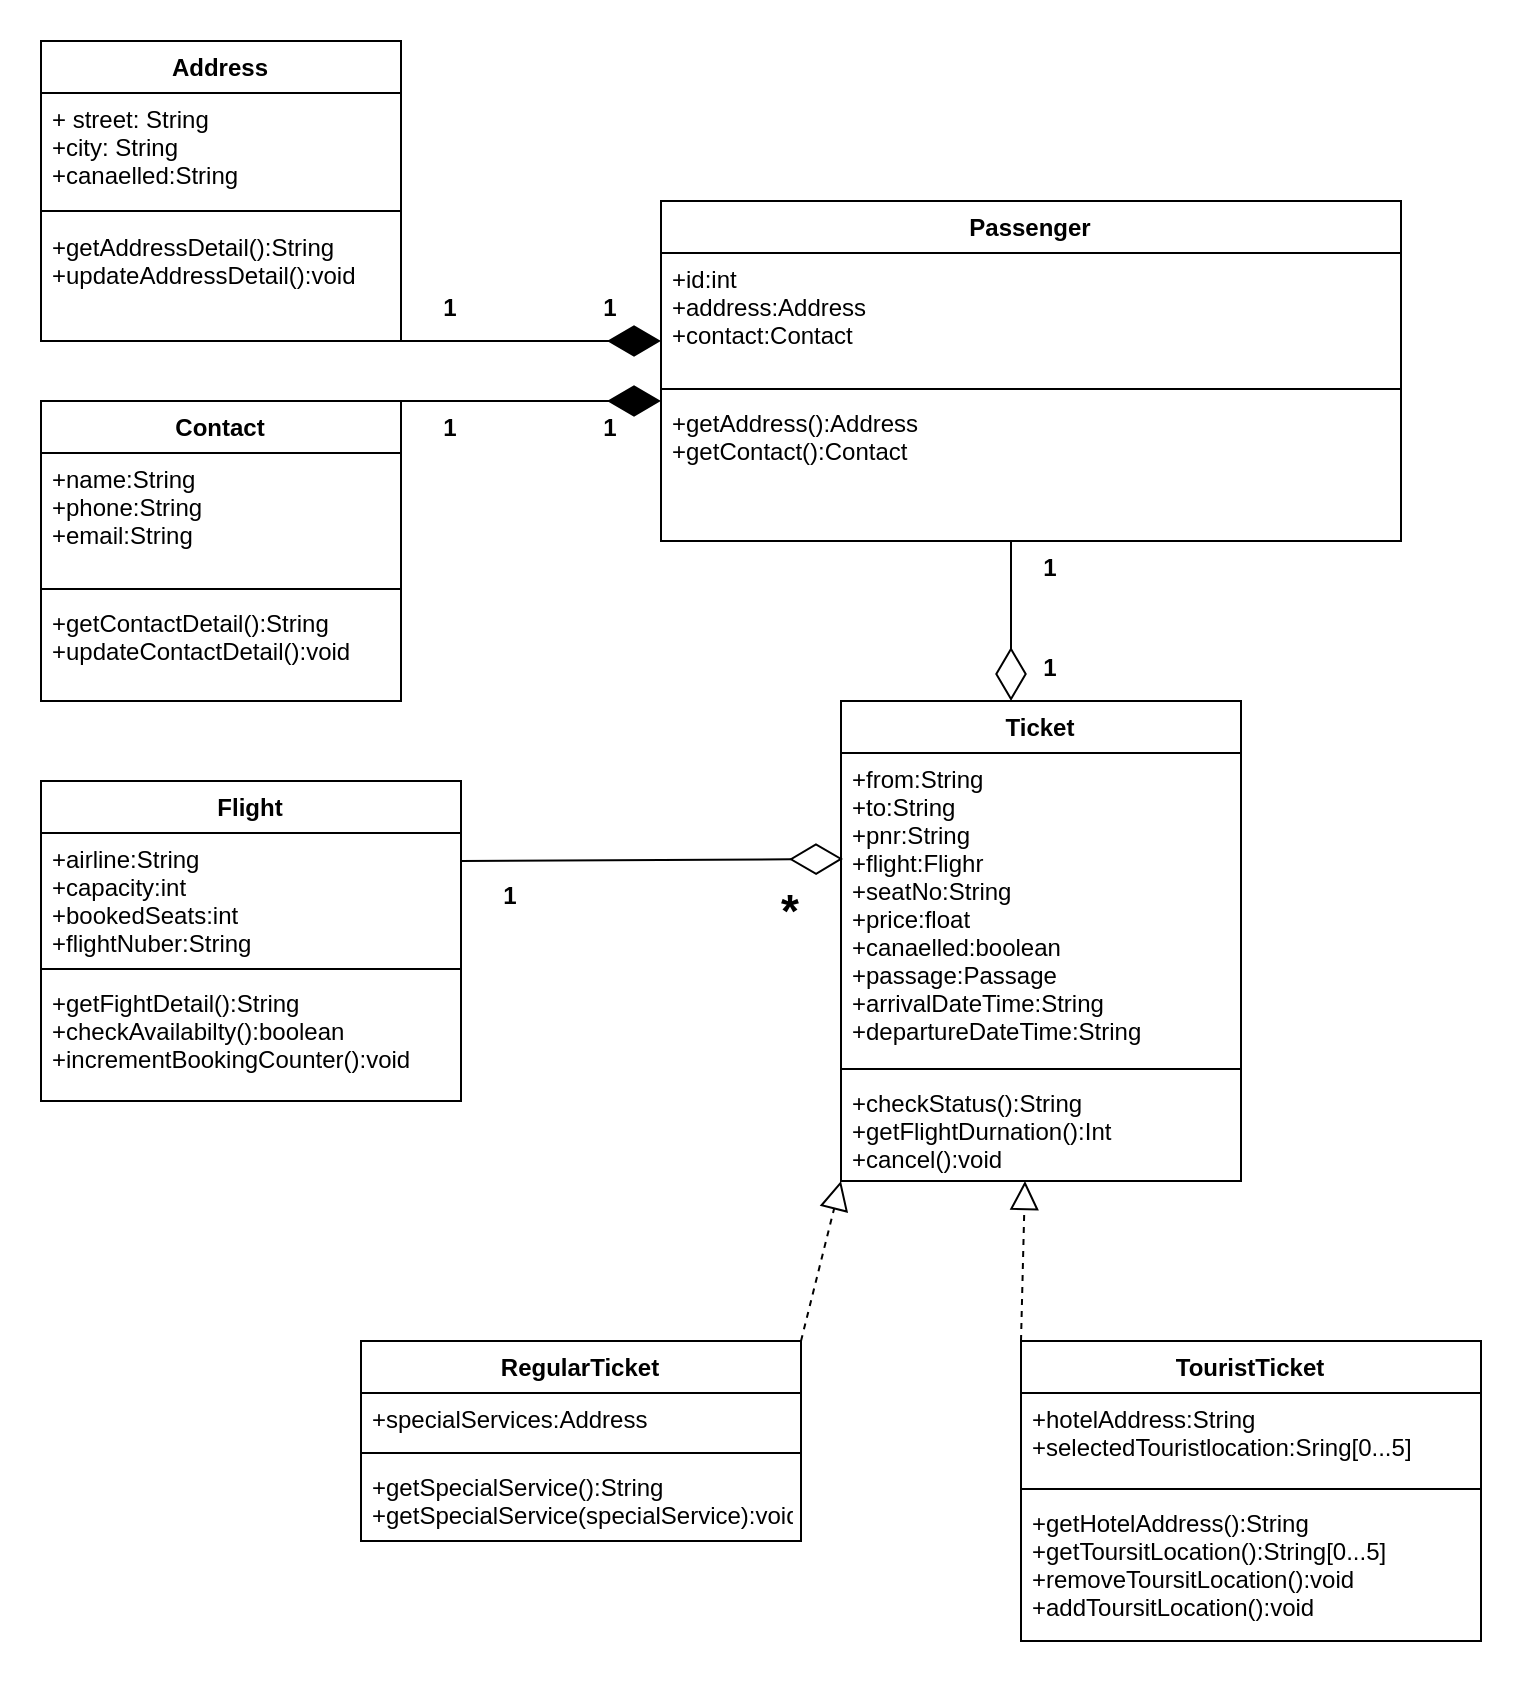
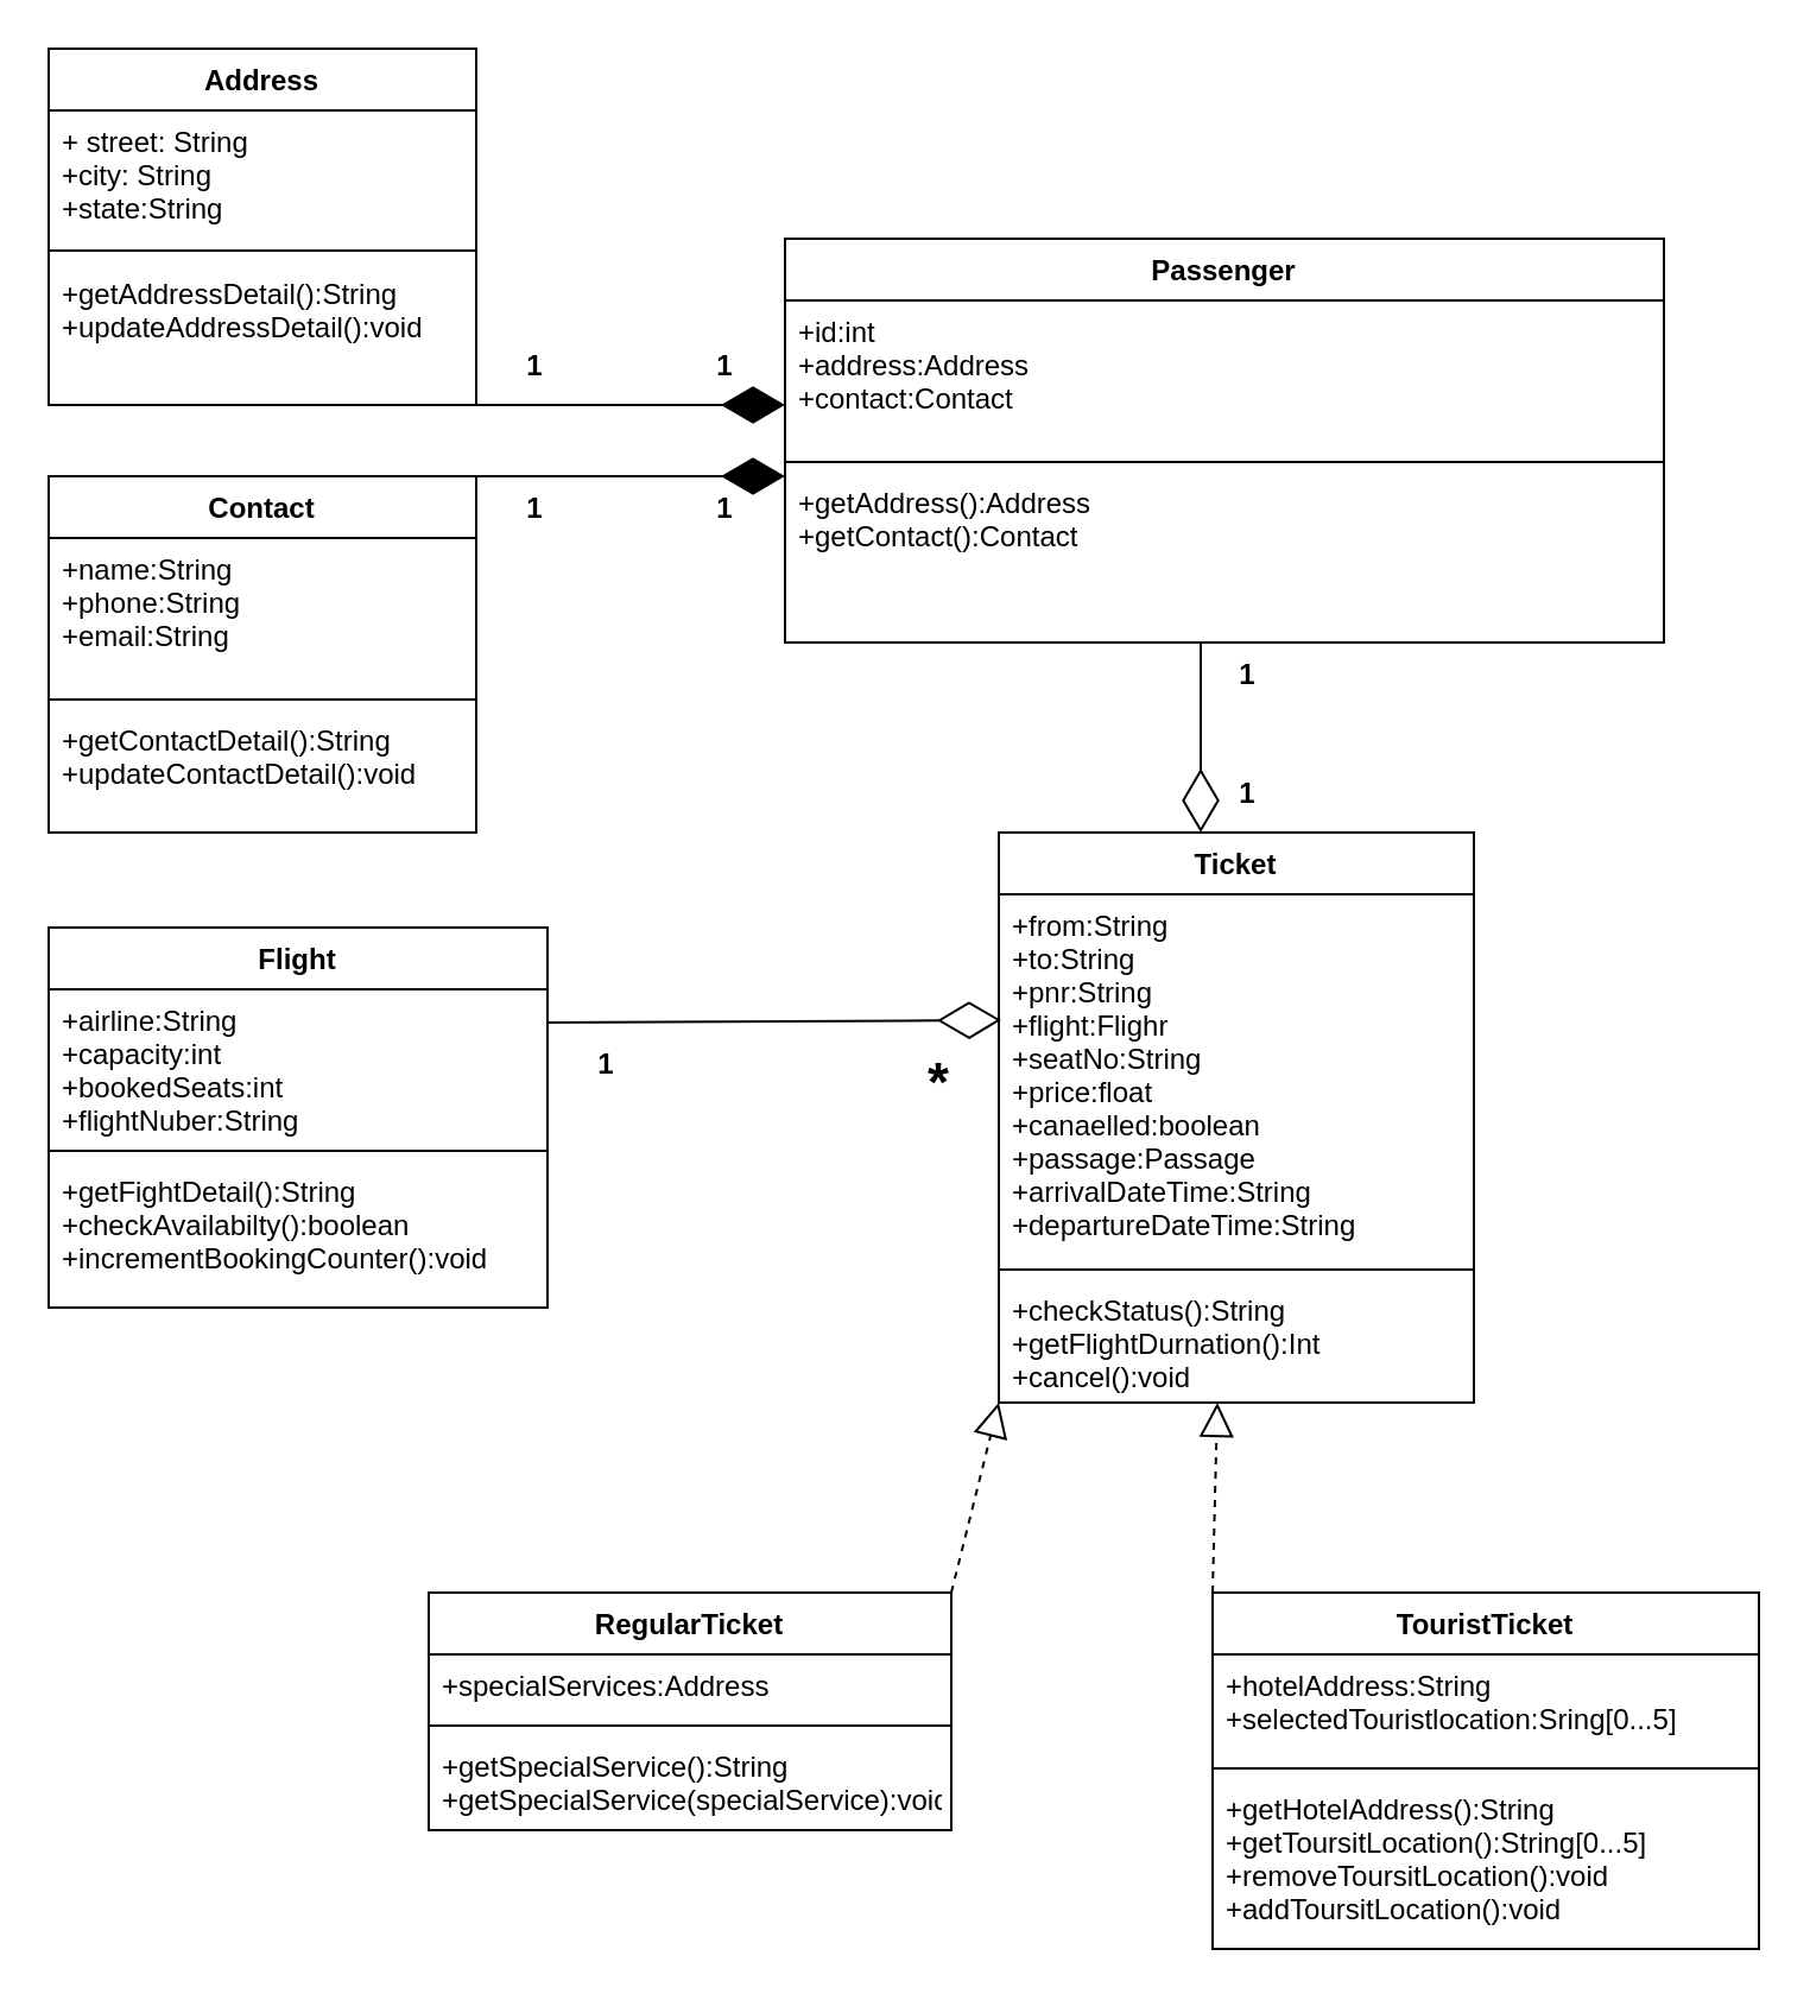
  <mxCell id="0" />
  <mxCell id="1" parent="0" />
  <mxCell id="2" value="Address" style="swimlane;fontStyle=1;align=center;verticalAlign=top;childLayout=stackLayout;horizontal=1;startSize=26;horizontalStack=0;resizeParent=1;resizeParentMax=0;resizeLast=0;collapsible=1;marginBottom=0;" parent="1" vertex="1"><mxGeometry x="20" y="20" width="180" height="150" as="geometry" /></mxCell>
- <mxCell id="3" value="+ street: String&#10;+city: String&#10;+canaelled:String" style="text;strokeColor=none;fillColor=none;align=left;verticalAlign=top;spacingLeft=4;spacingRight=4;overflow=hidden;rotatable=0;points=[[0,0.5],[1,0.5]];portConstraint=eastwest;" parent="2" vertex="1"><mxGeometry y="26" width="180" height="54" as="geometry" /></mxCell>
+ <mxCell id="3" value="+ street: String&#10;+city: String&#10;+state:String" style="text;strokeColor=none;fillColor=none;align=left;verticalAlign=top;spacingLeft=4;spacingRight=4;overflow=hidden;rotatable=0;points=[[0,0.5],[1,0.5]];portConstraint=eastwest;" parent="2" vertex="1"><mxGeometry y="26" width="180" height="54" as="geometry" /></mxCell>
  <mxCell id="4" value="" style="line;strokeWidth=1;fillColor=none;align=left;verticalAlign=middle;spacingTop=-1;spacingLeft=3;spacingRight=3;rotatable=0;labelPosition=right;points=[];portConstraint=eastwest;" parent="2" vertex="1"><mxGeometry y="80" width="180" height="10" as="geometry" /></mxCell>
  <mxCell id="5" value="+getAddressDetail():String&#10;+updateAddressDetail():void" style="text;strokeColor=none;fillColor=none;align=left;verticalAlign=top;spacingLeft=4;spacingRight=4;overflow=hidden;rotatable=0;points=[[0,0.5],[1,0.5]];portConstraint=eastwest;" parent="2" vertex="1"><mxGeometry y="90" width="180" height="60" as="geometry" /></mxCell>
  <mxCell id="6" value="Contact" style="swimlane;fontStyle=1;align=center;verticalAlign=top;childLayout=stackLayout;horizontal=1;startSize=26;horizontalStack=0;resizeParent=1;resizeParentMax=0;resizeLast=0;collapsible=1;marginBottom=0;" parent="1" vertex="1"><mxGeometry x="20" y="200" width="180" height="150" as="geometry" /></mxCell>
  <mxCell id="7" value="+name:String&#10;+phone:String&#10;+email:String" style="text;strokeColor=none;fillColor=none;align=left;verticalAlign=top;spacingLeft=4;spacingRight=4;overflow=hidden;rotatable=0;points=[[0,0.5],[1,0.5]];portConstraint=eastwest;" parent="6" vertex="1"><mxGeometry y="26" width="180" height="64" as="geometry" /></mxCell>
  <mxCell id="8" value="" style="line;strokeWidth=1;fillColor=none;align=left;verticalAlign=middle;spacingTop=-1;spacingLeft=3;spacingRight=3;rotatable=0;labelPosition=right;points=[];portConstraint=eastwest;" parent="6" vertex="1"><mxGeometry y="90" width="180" height="8" as="geometry" /></mxCell>
  <mxCell id="9" value="+getContactDetail():String&#10;+updateContactDetail():void" style="text;strokeColor=none;fillColor=none;align=left;verticalAlign=top;spacingLeft=4;spacingRight=4;overflow=hidden;rotatable=0;points=[[0,0.5],[1,0.5]];portConstraint=eastwest;" parent="6" vertex="1"><mxGeometry y="98" width="180" height="52" as="geometry" /></mxCell>
  <mxCell id="10" value="Passenger" style="swimlane;fontStyle=1;align=center;verticalAlign=top;childLayout=stackLayout;horizontal=1;startSize=26;horizontalStack=0;resizeParent=1;resizeParentMax=0;resizeLast=0;collapsible=1;marginBottom=0;" parent="1" vertex="1"><mxGeometry x="330" y="100" width="370" height="170" as="geometry" /></mxCell>
  <mxCell id="11" value="+id:int&#10;+address:Address&#10;+contact:Contact" style="text;strokeColor=none;fillColor=none;align=left;verticalAlign=top;spacingLeft=4;spacingRight=4;overflow=hidden;rotatable=0;points=[[0,0.5],[1,0.5]];portConstraint=eastwest;" parent="10" vertex="1"><mxGeometry y="26" width="370" height="64" as="geometry" /></mxCell>
  <mxCell id="12" value="" style="line;strokeWidth=1;fillColor=none;align=left;verticalAlign=middle;spacingTop=-1;spacingLeft=3;spacingRight=3;rotatable=0;labelPosition=right;points=[];portConstraint=eastwest;" parent="10" vertex="1"><mxGeometry y="90" width="370" height="8" as="geometry" /></mxCell>
  <mxCell id="13" value="+getAddress():Address&#10;+getContact():Contact" style="text;strokeColor=none;fillColor=none;align=left;verticalAlign=top;spacingLeft=4;spacingRight=4;overflow=hidden;rotatable=0;points=[[0,0.5],[1,0.5]];portConstraint=eastwest;" parent="10" vertex="1"><mxGeometry y="98" width="370" height="72" as="geometry" /></mxCell>
  <mxCell id="14" value="Ticket" style="swimlane;fontStyle=1;align=center;verticalAlign=top;childLayout=stackLayout;horizontal=1;startSize=26;horizontalStack=0;resizeParent=1;resizeParentMax=0;resizeLast=0;collapsible=1;marginBottom=0;" parent="1" vertex="1"><mxGeometry x="420" y="350" width="200" height="240" as="geometry" /></mxCell>
  <mxCell id="15" value="+from:String&#10;+to:String&#10;+pnr:String&#10;+flight:Flighr&#10;+seatNo:String&#10;+price:float&#10;+canaelled:boolean&#10;+passage:Passage&#10;+arrivalDateTime:String&#10;+departureDateTime:String" style="text;strokeColor=none;fillColor=none;align=left;verticalAlign=top;spacingLeft=4;spacingRight=4;overflow=hidden;rotatable=0;points=[[0,0.5],[1,0.5]];portConstraint=eastwest;" parent="14" vertex="1"><mxGeometry y="26" width="200" height="154" as="geometry" /></mxCell>
  <mxCell id="16" value="" style="line;strokeWidth=1;fillColor=none;align=left;verticalAlign=middle;spacingTop=-1;spacingLeft=3;spacingRight=3;rotatable=0;labelPosition=right;points=[];portConstraint=eastwest;" parent="14" vertex="1"><mxGeometry y="180" width="200" height="8" as="geometry" /></mxCell>
  <mxCell id="17" value="+checkStatus():String&#10;+getFlightDurnation():Int&#10;+cancel():void" style="text;strokeColor=none;fillColor=none;align=left;verticalAlign=top;spacingLeft=4;spacingRight=4;overflow=hidden;rotatable=0;points=[[0,0.5],[1,0.5]];portConstraint=eastwest;" parent="14" vertex="1"><mxGeometry y="188" width="200" height="52" as="geometry" /></mxCell>
  <mxCell id="18" value="" style="endArrow=diamondThin;endFill=1;endSize=24;html=1;" parent="1" edge="1"><mxGeometry width="160" relative="1" as="geometry"><mxPoint x="170" y="200" as="sourcePoint" /><mxPoint x="330" y="200" as="targetPoint" /><Array as="points"><mxPoint x="240" y="200" /></Array></mxGeometry></mxCell>
  <mxCell id="19" value="" style="endArrow=diamondThin;endFill=1;endSize=24;html=1;" parent="1" edge="1"><mxGeometry width="160" relative="1" as="geometry"><mxPoint x="170" y="170" as="sourcePoint" /><mxPoint x="330" y="170" as="targetPoint" /></mxGeometry></mxCell>
  <mxCell id="20" value="" style="endArrow=diamondThin;endFill=0;endSize=24;html=1;" parent="1" edge="1"><mxGeometry width="160" relative="1" as="geometry"><mxPoint x="505" y="270" as="sourcePoint" /><mxPoint x="505" y="350" as="targetPoint" /></mxGeometry></mxCell>
  <mxCell id="21" value="Flight" style="swimlane;fontStyle=1;align=center;verticalAlign=top;childLayout=stackLayout;horizontal=1;startSize=26;horizontalStack=0;resizeParent=1;resizeParentMax=0;resizeLast=0;collapsible=1;marginBottom=0;" parent="1" vertex="1"><mxGeometry x="20" y="390" width="210" height="160" as="geometry" /></mxCell>
  <mxCell id="22" value="+airline:String&#10;+capacity:int&#10;+bookedSeats:int&#10;+flightNuber:String" style="text;strokeColor=none;fillColor=none;align=left;verticalAlign=top;spacingLeft=4;spacingRight=4;overflow=hidden;rotatable=0;points=[[0,0.5],[1,0.5]];portConstraint=eastwest;" parent="21" vertex="1"><mxGeometry y="26" width="210" height="64" as="geometry" /></mxCell>
  <mxCell id="23" value="" style="line;strokeWidth=1;fillColor=none;align=left;verticalAlign=middle;spacingTop=-1;spacingLeft=3;spacingRight=3;rotatable=0;labelPosition=right;points=[];portConstraint=eastwest;" parent="21" vertex="1"><mxGeometry y="90" width="210" height="8" as="geometry" /></mxCell>
  <mxCell id="24" value="+getFightDetail():String&#10;+checkAvailabilty():boolean&#10;+incrementBookingCounter():void" style="text;strokeColor=none;fillColor=none;align=left;verticalAlign=top;spacingLeft=4;spacingRight=4;overflow=hidden;rotatable=0;points=[[0,0.5],[1,0.5]];portConstraint=eastwest;" parent="21" vertex="1"><mxGeometry y="98" width="210" height="62" as="geometry" /></mxCell>
  <mxCell id="25" value="" style="endArrow=diamondThin;endFill=0;endSize=24;html=1;entryX=0.005;entryY=0.344;entryDx=0;entryDy=0;entryPerimeter=0;" parent="1" target="15" edge="1"><mxGeometry width="160" relative="1" as="geometry"><mxPoint x="230" y="430" as="sourcePoint" /><mxPoint x="390" y="430" as="targetPoint" /></mxGeometry></mxCell>
  <mxCell id="26" value="TouristTicket" style="swimlane;fontStyle=1;align=center;verticalAlign=top;childLayout=stackLayout;horizontal=1;startSize=26;horizontalStack=0;resizeParent=1;resizeParentMax=0;resizeLast=0;collapsible=1;marginBottom=0;" parent="1" vertex="1"><mxGeometry x="510" y="670" width="230" height="150" as="geometry" /></mxCell>
  <mxCell id="27" value="+hotelAddress:String&#10;+selectedTouristlocation:Sring[0...5]&#10;&#10;" style="text;strokeColor=none;fillColor=none;align=left;verticalAlign=top;spacingLeft=4;spacingRight=4;overflow=hidden;rotatable=0;points=[[0,0.5],[1,0.5]];portConstraint=eastwest;" parent="26" vertex="1"><mxGeometry y="26" width="230" height="44" as="geometry" /></mxCell>
  <mxCell id="28" value="" style="line;strokeWidth=1;fillColor=none;align=left;verticalAlign=middle;spacingTop=-1;spacingLeft=3;spacingRight=3;rotatable=0;labelPosition=right;points=[];portConstraint=eastwest;" parent="26" vertex="1"><mxGeometry y="70" width="230" height="8" as="geometry" /></mxCell>
  <mxCell id="29" value="+getHotelAddress():String&#10;+getToursitLocation():String[0...5]&#10;+removeToursitLocation():void&#10;+addToursitLocation():void" style="text;strokeColor=none;fillColor=none;align=left;verticalAlign=top;spacingLeft=4;spacingRight=4;overflow=hidden;rotatable=0;points=[[0,0.5],[1,0.5]];portConstraint=eastwest;" parent="26" vertex="1"><mxGeometry y="78" width="230" height="72" as="geometry" /></mxCell>
  <mxCell id="30" value="RegularTicket" style="swimlane;fontStyle=1;align=center;verticalAlign=top;childLayout=stackLayout;horizontal=1;startSize=26;horizontalStack=0;resizeParent=1;resizeParentMax=0;resizeLast=0;collapsible=1;marginBottom=0;" parent="1" vertex="1"><mxGeometry x="180" y="670" width="220" height="100" as="geometry" /></mxCell>
  <mxCell id="31" value="+specialServices:Address&#10;" style="text;strokeColor=none;fillColor=none;align=left;verticalAlign=top;spacingLeft=4;spacingRight=4;overflow=hidden;rotatable=0;points=[[0,0.5],[1,0.5]];portConstraint=eastwest;" parent="30" vertex="1"><mxGeometry y="26" width="220" height="26" as="geometry" /></mxCell>
  <mxCell id="32" value="" style="line;strokeWidth=1;fillColor=none;align=left;verticalAlign=middle;spacingTop=-1;spacingLeft=3;spacingRight=3;rotatable=0;labelPosition=right;points=[];portConstraint=eastwest;" parent="30" vertex="1"><mxGeometry y="52" width="220" height="8" as="geometry" /></mxCell>
  <mxCell id="33" value="+getSpecialService():String&#10;+getSpecialService(specialService):void" style="text;strokeColor=none;fillColor=none;align=left;verticalAlign=top;spacingLeft=4;spacingRight=4;overflow=hidden;rotatable=0;points=[[0,0.5],[1,0.5]];portConstraint=eastwest;" parent="30" vertex="1"><mxGeometry y="60" width="220" height="40" as="geometry" /></mxCell>
  <mxCell id="34" value="" style="endArrow=block;dashed=1;endFill=0;endSize=12;html=1;exitX=1;exitY=0;exitDx=0;exitDy=0;" parent="1" source="30" edge="1"><mxGeometry width="160" relative="1" as="geometry"><mxPoint x="280" y="700" as="sourcePoint" /><mxPoint x="420" y="590" as="targetPoint" /></mxGeometry></mxCell>
  <mxCell id="35" value="" style="endArrow=block;dashed=1;endFill=0;endSize=12;html=1;exitX=0;exitY=0;exitDx=0;exitDy=0;" parent="1" source="26" edge="1"><mxGeometry width="160" relative="1" as="geometry"><mxPoint x="280" y="700" as="sourcePoint" /><mxPoint x="512" y="590" as="targetPoint" /></mxGeometry></mxCell>
  <mxCell id="36" value="1" style="text;align=center;fontStyle=1;verticalAlign=middle;spacingLeft=3;spacingRight=3;strokeColor=none;rotatable=0;points=[[0,0.5],[1,0.5]];portConstraint=eastwest;" parent="1" vertex="1"><mxGeometry x="200" y="140" width="50" height="26" as="geometry" /></mxCell>
  <mxCell id="37" value="1" style="text;align=center;fontStyle=1;verticalAlign=middle;spacingLeft=3;spacingRight=3;strokeColor=none;rotatable=0;points=[[0,0.5],[1,0.5]];portConstraint=eastwest;" parent="1" vertex="1"><mxGeometry x="280" y="140" width="50" height="26" as="geometry" /></mxCell>
  <mxCell id="38" value="1" style="text;align=center;fontStyle=1;verticalAlign=middle;spacingLeft=3;spacingRight=3;strokeColor=none;rotatable=0;points=[[0,0.5],[1,0.5]];portConstraint=eastwest;" parent="1" vertex="1"><mxGeometry x="280" y="200" width="50" height="26" as="geometry" /></mxCell>
  <mxCell id="39" value="1" style="text;align=center;fontStyle=1;verticalAlign=middle;spacingLeft=3;spacingRight=3;strokeColor=none;rotatable=0;points=[[0,0.5],[1,0.5]];portConstraint=eastwest;" parent="1" vertex="1"><mxGeometry x="200" y="200" width="50" height="26" as="geometry" /></mxCell>
  <mxCell id="40" value="1" style="text;align=center;fontStyle=1;verticalAlign=middle;spacingLeft=3;spacingRight=3;strokeColor=none;rotatable=0;points=[[0,0.5],[1,0.5]];portConstraint=eastwest;" parent="1" vertex="1"><mxGeometry x="500" y="270" width="50" height="26" as="geometry" /></mxCell>
  <mxCell id="41" value="1" style="text;align=center;fontStyle=1;verticalAlign=middle;spacingLeft=3;spacingRight=3;strokeColor=none;rotatable=0;points=[[0,0.5],[1,0.5]];portConstraint=eastwest;" parent="1" vertex="1"><mxGeometry x="500" y="320" width="50" height="26" as="geometry" /></mxCell>
  <mxCell id="42" value="1" style="text;align=center;fontStyle=1;verticalAlign=middle;spacingLeft=3;spacingRight=3;strokeColor=none;rotatable=0;points=[[0,0.5],[1,0.5]];portConstraint=eastwest;" parent="1" vertex="1"><mxGeometry x="230" y="434" width="50" height="26" as="geometry" /></mxCell>
  <mxCell id="43" value="*" style="text;align=center;fontStyle=1;verticalAlign=middle;spacingLeft=3;spacingRight=3;strokeColor=none;rotatable=0;points=[[0,0.5],[1,0.5]];portConstraint=eastwest;fontSize=23;" parent="1" vertex="1"><mxGeometry x="370" y="440" width="50" height="26" as="geometry" /></mxCell>
